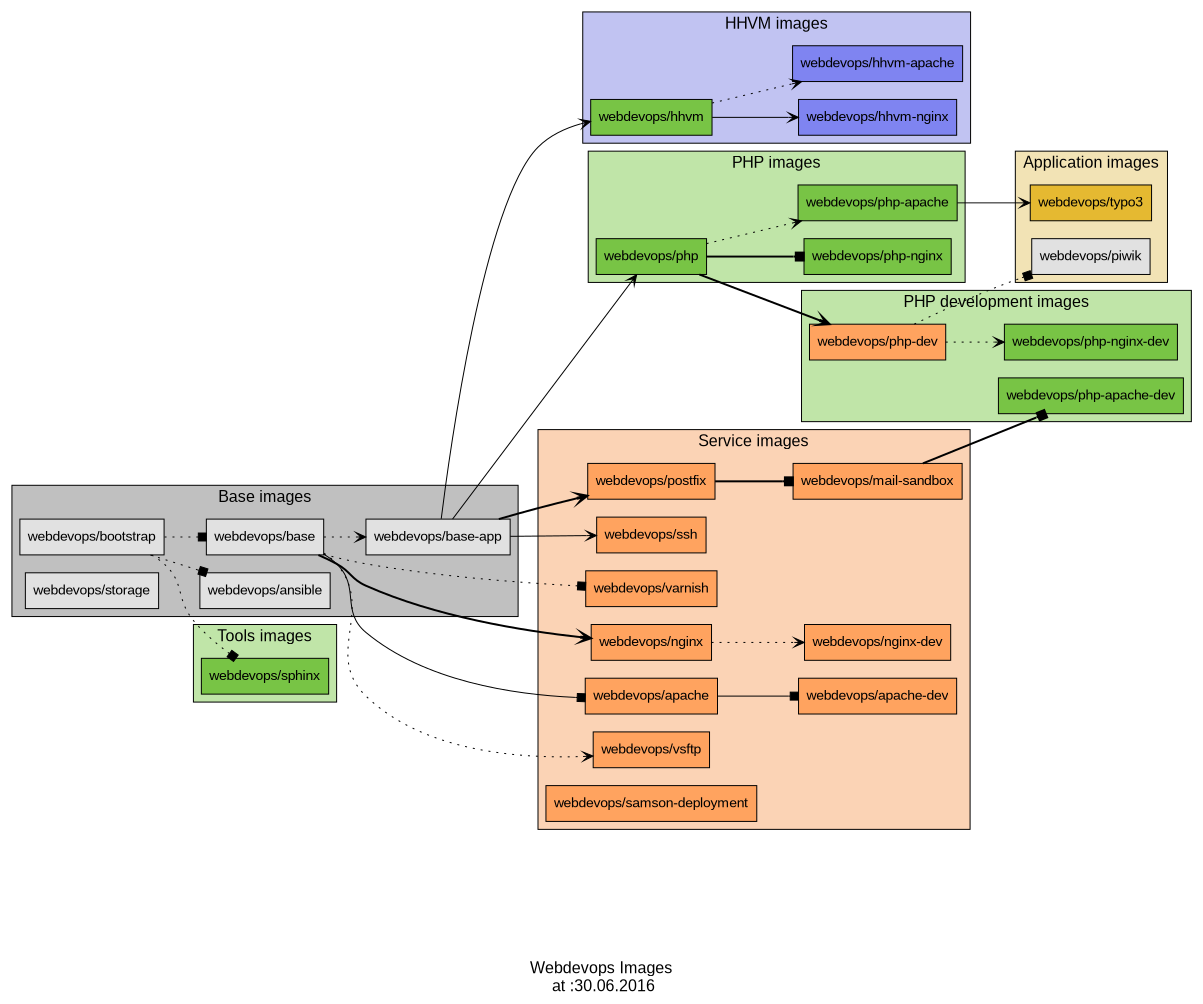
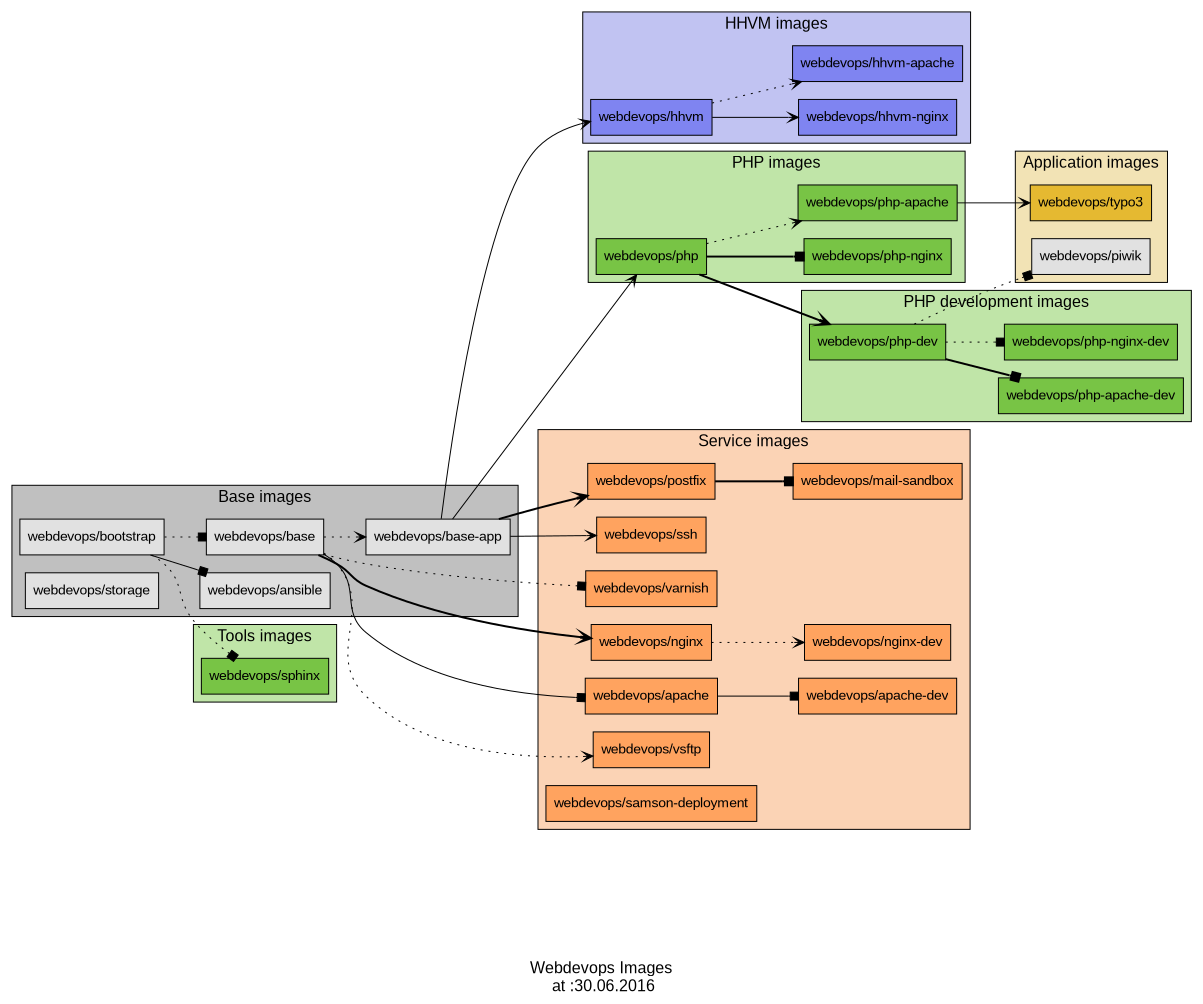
  digraph {
    bgcolor=white
    fontcolor=black
    fontname="Liberation Sans"
    fontsize=16
    label="\n\nWebdevops Images\n at :30.06.2016"
    rankdir=LR
    node [color=black fillcolor="#ffa35f" fontcolor=black fontname="Liberation Sans" shape=box style=filled]
    edge [arrowhead=vee color=black fontcolor=white fontname="Liberation Sans" fontsize=12 style=dotted]
    "webdevops/php" [fillcolor="#78c445"]
    "webdevops/php-nginx" [fillcolor="#78c445"]
    "webdevops/php-apache" [fillcolor="#78c445"]
    "webdevops/varnish"
    "webdevops/nginx"
    "webdevops/nginx-dev"
    "webdevops/ssh"
    "webdevops/postfix"
    "webdevops/mail-sandbox"
    "webdevops/apache"
    "webdevops/apache-dev"
    "webdevops/vsftp"
    "webdevops/samson-deployment"
    "webdevops/typo3" [fillcolor="#e5b931"]
    "webdevops/piwik" [fillcolor="#e1e1e1"]
    "webdevops/bootstrap" [fillcolor="#e1e1e1"]
    "webdevops/ansible" [fillcolor="#e1e1e1"]
    "webdevops/base" [fillcolor="#e1e1e1"]
    "webdevops/storage" [fillcolor="#e1e1e1"]
    "webdevops/base-app" [fillcolor="#e1e1e1"]
-   "webdevops/hhvm" [fillcolor="#78c445"]
+   "webdevops/hhvm" [fillcolor="#7f84f1"]
    "webdevops/hhvm-nginx" [fillcolor="#7f84f1"]
    "webdevops/hhvm-apache" [fillcolor="#7f84f1"]
    "webdevops/sphinx" [fillcolor="#78c445"]
-   "webdevops/php-dev"
+   "webdevops/php-dev" [fillcolor="#78c445"]
    "webdevops/php-nginx-dev" [fillcolor="#78c445"]
    "webdevops/php-apache-dev" [fillcolor="#78c445"]
    subgraph cluster_1 {
      fillcolor="#c0e5a8"
      label="PHP images"
      style=filled
      "webdevops/php"
      "webdevops/php-nginx"
      "webdevops/php-apache"
    }
    subgraph cluster_2 {
      fillcolor="#fbd3b5"
      label="Service images"
      style=filled
      "webdevops/varnish"
      "webdevops/nginx"
      "webdevops/nginx-dev"
      "webdevops/ssh"
      "webdevops/postfix"
      "webdevops/mail-sandbox"
      "webdevops/apache"
      "webdevops/apache-dev"
      "webdevops/vsftp"
      "webdevops/samson-deployment"
    }
    subgraph cluster_3 {
      fillcolor="#f2e3b5"
      label="Application images"
      style=filled
      "webdevops/typo3"
      "webdevops/piwik"
    }
    subgraph cluster_4 {
      fillcolor=gray
      label="Base images"
      style=filled
      "webdevops/bootstrap"
      "webdevops/ansible"
      "webdevops/base"
      "webdevops/storage"
      "webdevops/base-app"
    }
    subgraph cluster_5 {
      fillcolor="#c1c3f2"
      label="HHVM images"
      style=filled
      "webdevops/hhvm"
      "webdevops/hhvm-nginx"
      "webdevops/hhvm-apache"
    }
    subgraph cluster_6 {
      fillcolor="#c0e5a8"
      label="Tools images"
      style=filled
      "webdevops/sphinx"
    }
    subgraph cluster_7 {
      fillcolor="#c0e5a8"
      label="PHP development images"
      style=filled
      "webdevops/php-dev"
      "webdevops/php-nginx-dev"
      "webdevops/php-apache-dev"
    }
    "webdevops/php" -> "webdevops/php-nginx" [arrowhead=box style=bold]
    "webdevops/php" -> "webdevops/php-apache"
    "webdevops/php" -> "webdevops/php-dev" [style=bold]
    "webdevops/php-apache" -> "webdevops/typo3" [style=solid]
    "webdevops/nginx" -> "webdevops/nginx-dev"
    "webdevops/postfix" -> "webdevops/mail-sandbox" [arrowhead=box style=bold]
    "webdevops/apache" -> "webdevops/apache-dev" [arrowhead=box style=solid]
-   "webdevops/bootstrap" -> "webdevops/ansible" [arrowhead=box]
+   "webdevops/bootstrap" -> "webdevops/ansible" [arrowhead=box style=solid]
    "webdevops/bootstrap" -> "webdevops/base" [arrowhead=box]
    "webdevops/bootstrap" -> "webdevops/sphinx" [arrowhead=box]
    "webdevops/base" -> "webdevops/varnish" [arrowhead=box]
    "webdevops/base" -> "webdevops/nginx" [style=bold]
    "webdevops/base" -> "webdevops/apache" [arrowhead=box style=solid]
    "webdevops/base" -> "webdevops/vsftp"
    "webdevops/base" -> "webdevops/base-app"
    "webdevops/base-app" -> "webdevops/php" [style=solid]
    "webdevops/base-app" -> "webdevops/ssh" [style=solid]
    "webdevops/base-app" -> "webdevops/postfix" [style=bold]
    "webdevops/base-app" -> "webdevops/hhvm" [style=solid]
    "webdevops/hhvm" -> "webdevops/hhvm-nginx" [style=solid]
    "webdevops/hhvm" -> "webdevops/hhvm-apache"
    "webdevops/php-dev" -> "webdevops/piwik" [arrowhead=box]
-   "webdevops/php-dev" -> "webdevops/php-nginx-dev"
-   "webdevops/mail-sandbox" -> "webdevops/php-apache-dev" [arrowhead=box style=bold]
+   "webdevops/php-dev" -> "webdevops/php-nginx-dev" [arrowhead=box]
+   "webdevops/php-dev" -> "webdevops/php-apache-dev" [arrowhead=box style=bold]
  }
